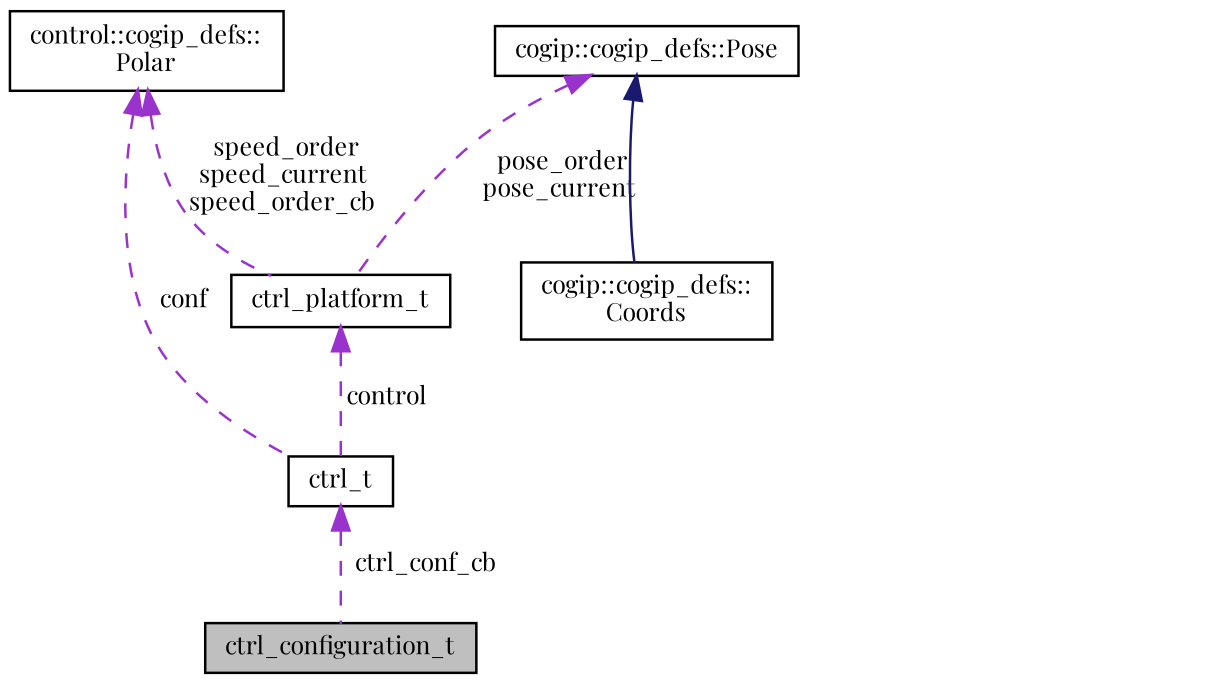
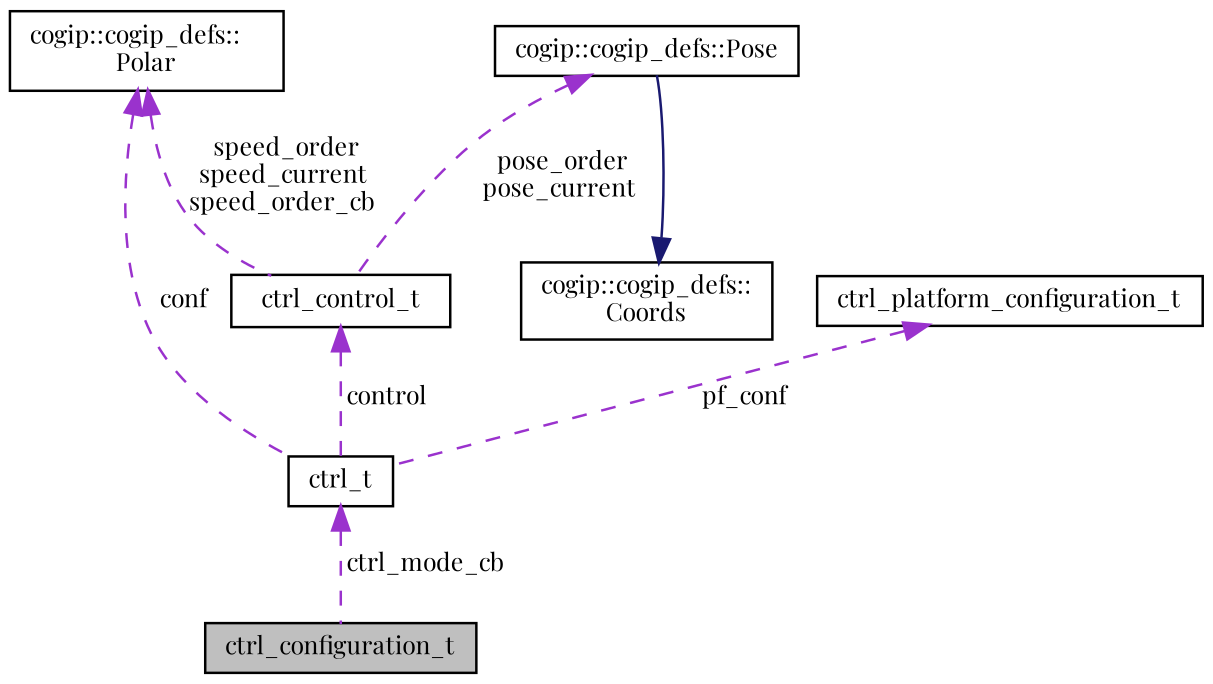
  digraph {
    fontname="Playfair Display"
    node [color=black fontname="Playfair Display" fontsize=10 shape=record]
    edge [color=darkorchid3 dir=back fontname="Playfair Display" fontsize=10 labelfontname=Helvetica labelfontsize=10 style=dashed]
    n1 [fillcolor=grey75 fontcolor=black height=0.2 label=ctrl_configuration_t style=filled width=0.4]
    n2 [height=0.2 label=ctrl_t width=0.4]
-   n3 [height=0.2 label=ctrl_platform_t width=0.4]
-   n4 [height=0.2 label="control::cogip_defs::\lPolar" width=0.4]
+   n3 [height=0.2 label=ctrl_control_t width=0.4]
+   n4 [height=0.2 label="cogip::cogip_defs::\lPolar" width=0.4]
    n5 [height=0.2 label="cogip::cogip_defs::Pose" width=0.4]
    n6 [height=0.2 label="cogip::cogip_defs::\lCoords" width=0.4]
-   n2 -> n1 [label=" ctrl_conf_cb"]
+   n7 [height=0.2 label=ctrl_platform_configuration_t width=0.4]
+   n2 -> n1 [label=" ctrl_mode_cb"]
    n3 -> n2 [label=" control"]
    n4 -> n2 [label=" conf"]
    n4 -> n3 [label=" speed_order\nspeed_current\nspeed_order_cb"]
    n5 -> n3 [label=" pose_order\npose_current"]
-   n5 -> n6 [color=midnightblue style=solid]
+   n6 -> n5 [color=midnightblue style=solid]
+   n7 -> n2 [label=" pf_conf"]
  }
